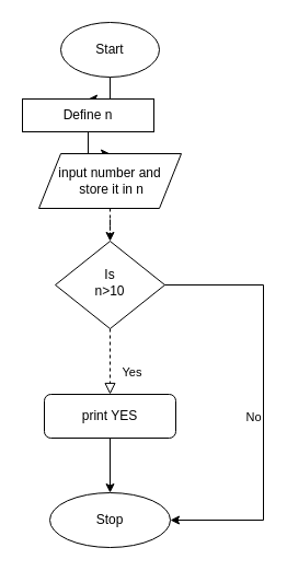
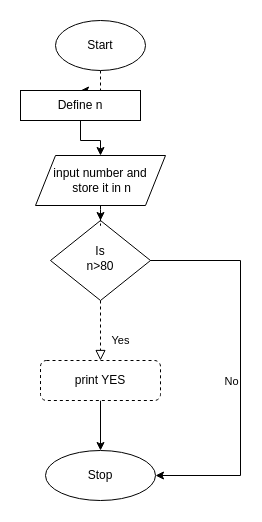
  <mxCell id="0" />
  <mxCell id="1" parent="0" />
  <mxCell id="2" value="Yes" style="rounded=0;html=1;jettySize=auto;orthogonalLoop=1;fontSize=11;endArrow=block;endFill=0;endSize=8;strokeWidth=1;shadow=0;labelBackgroundColor=none;edgeStyle=orthogonalEdgeStyle;dashed=1;" parent="1" source="5" target="7" edge="1"><mxGeometry x="0.333" y="20" relative="1" as="geometry"><mxPoint as="offset" /></mxGeometry></mxCell>
  <mxCell id="3" value="" style="edgeStyle=orthogonalEdgeStyle;rounded=0;orthogonalLoop=1;jettySize=auto;html=1;entryX=1;entryY=0.5;entryDx=0;entryDy=0;" edge="1" parent="1" target="14"><mxGeometry relative="1" as="geometry"><mxPoint x="146" y="260" as="sourcePoint" /><mxPoint x="201" y="435" as="targetPoint" /><Array as="points"><mxPoint x="240" y="260" /><mxPoint x="240" y="475" /></Array></mxGeometry></mxCell>
  <mxCell id="4" value="No" style="edgeLabel;html=1;align=center;verticalAlign=middle;resizable=0;points=[];" vertex="1" connectable="0" parent="3"><mxGeometry x="0.96" y="1" relative="1" as="geometry"><mxPoint x="67" y="-96" as="offset" /></mxGeometry></mxCell>
- <mxCell id="5" value="Is&lt;div&gt;n&amp;gt;10&lt;/div&gt;" style="rhombus;whiteSpace=wrap;html=1;shadow=0;fontFamily=Helvetica;fontSize=12;align=center;strokeWidth=1;spacing=6;spacingTop=-4;" parent="1" vertex="1"><mxGeometry x="50" y="220" width="100" height="80" as="geometry" /></mxCell>
+ <mxCell id="5" value="Is&lt;div&gt;n&amp;gt;80&lt;/div&gt;" style="rhombus;whiteSpace=wrap;html=1;shadow=0;fontFamily=Helvetica;fontSize=12;align=center;strokeWidth=1;spacing=6;spacingTop=-4;" parent="1" vertex="1"><mxGeometry x="50" y="220" width="100" height="80" as="geometry" /></mxCell>
  <mxCell id="6" value="" style="edgeStyle=orthogonalEdgeStyle;rounded=0;orthogonalLoop=1;jettySize=auto;html=1;" edge="1" parent="1" source="7" target="14"><mxGeometry relative="1" as="geometry" /></mxCell>
- <mxCell id="7" value="print YES" style="rounded=1;whiteSpace=wrap;html=1;fontSize=12;glass=0;strokeWidth=1;shadow=0;" parent="1" vertex="1"><mxGeometry x="40" y="360" width="120" height="40" as="geometry" /></mxCell>
- <mxCell id="8" value="" style="edgeStyle=orthogonalEdgeStyle;rounded=0;orthogonalLoop=1;jettySize=auto;html=1;" edge="1" parent="1" source="9" target="11"><mxGeometry relative="1" as="geometry" /></mxCell>
+ <mxCell id="7" value="print YES" style="rounded=1;whiteSpace=wrap;html=1;fontSize=12;glass=0;strokeWidth=1;shadow=0;dashed=1;" parent="1" vertex="1"><mxGeometry x="40" y="360" width="120" height="40" as="geometry" /></mxCell>
+ <mxCell id="8" value="" style="edgeStyle=orthogonalEdgeStyle;rounded=0;orthogonalLoop=1;jettySize=auto;html=1;dashed=1;" edge="1" parent="1" source="9" target="11"><mxGeometry relative="1" as="geometry" /></mxCell>
  <mxCell id="9" value="Start" style="ellipse;whiteSpace=wrap;html=1;" vertex="1" parent="1"><mxGeometry x="55" y="20" width="90" height="50" as="geometry" /></mxCell>
  <mxCell id="10" value="" style="edgeStyle=orthogonalEdgeStyle;rounded=0;orthogonalLoop=1;jettySize=auto;html=1;" edge="1" parent="1" source="11" target="13"><mxGeometry relative="1" as="geometry" /></mxCell>
  <mxCell id="11" value="Define n" style="whiteSpace=wrap;html=1;" vertex="1" parent="1"><mxGeometry x="20" y="90" width="120" height="30" as="geometry" /></mxCell>
  <mxCell id="12" value="" style="edgeStyle=orthogonalEdgeStyle;rounded=0;orthogonalLoop=1;jettySize=auto;html=1;dashed=1;" edge="1" parent="1" source="13" target="5"><mxGeometry relative="1" as="geometry" /></mxCell>
- <mxCell id="13" value="input number and&lt;div&gt;&amp;nbsp;store it in n&lt;/div&gt;" style="shape=parallelogram;perimeter=parallelogramPerimeter;whiteSpace=wrap;html=1;fixedSize=1;" vertex="1" parent="1"><mxGeometry x="35" y="140" width="130" height="50" as="geometry" /></mxCell>
+ <mxCell id="13" value="input number and&lt;div&gt;&amp;nbsp;store it in n&lt;/div&gt;" style="shape=parallelogram;perimeter=parallelogramPerimeter;whiteSpace=wrap;html=1;fixedSize=1;" vertex="1" parent="1"><mxGeometry x="35" y="155" width="130" height="50" as="geometry" /></mxCell>
  <mxCell id="14" value="Stop" style="ellipse;whiteSpace=wrap;html=1;rounded=1;glass=0;strokeWidth=1;shadow=0;" vertex="1" parent="1"><mxGeometry x="45" y="450" width="110" height="50" as="geometry" /></mxCell>
